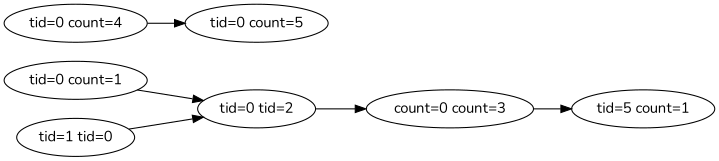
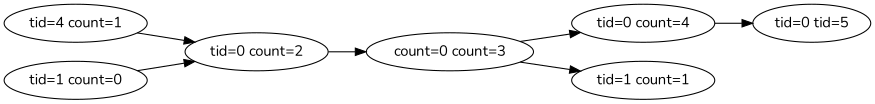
  digraph {
    fontname=Nunito
    rankdir=LR
    node [count=1 fontname=Nunito is_write=0 start_addr=0 tid=0]
    edge [fontname=Nunito]
-   n1 [label="tid=0 count=1"]
-   n2 [count=2 label="tid=0 tid=2"]
+   n1 [label="tid=4 count=1"]
+   n2 [count=2 label="tid=0 count=2"]
    n3 [count=3 label="count=0 count=3"]
    n4 [count=4 label="tid=0 count=4"]
-   n5 [label="tid=5 count=1" tid=1]
-   n6 [count=5 label="tid=0 count=5"]
-   n7 [count=0 label="tid=1 tid=0" tid=1]
+   n5 [label="tid=1 count=1" tid=1]
+   n6 [count=5 label="tid=0 tid=5"]
+   n7 [count=0 label="tid=1 count=0" tid=1]
    n1 -> n2
    n2 -> n3
+   n3 -> n4
    n3 -> n5
    n4 -> n6
    n7 -> n2
  }
